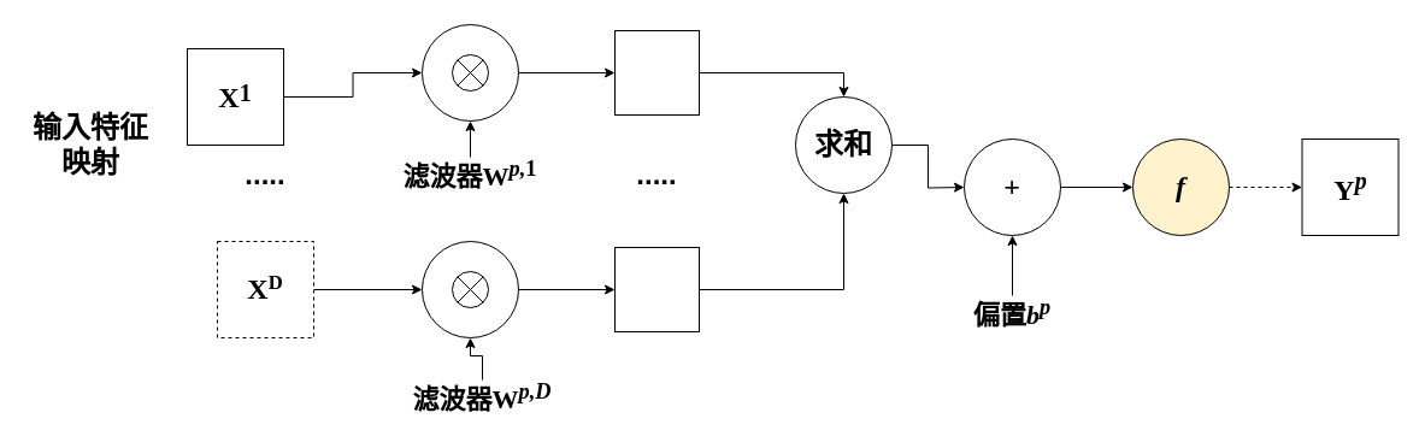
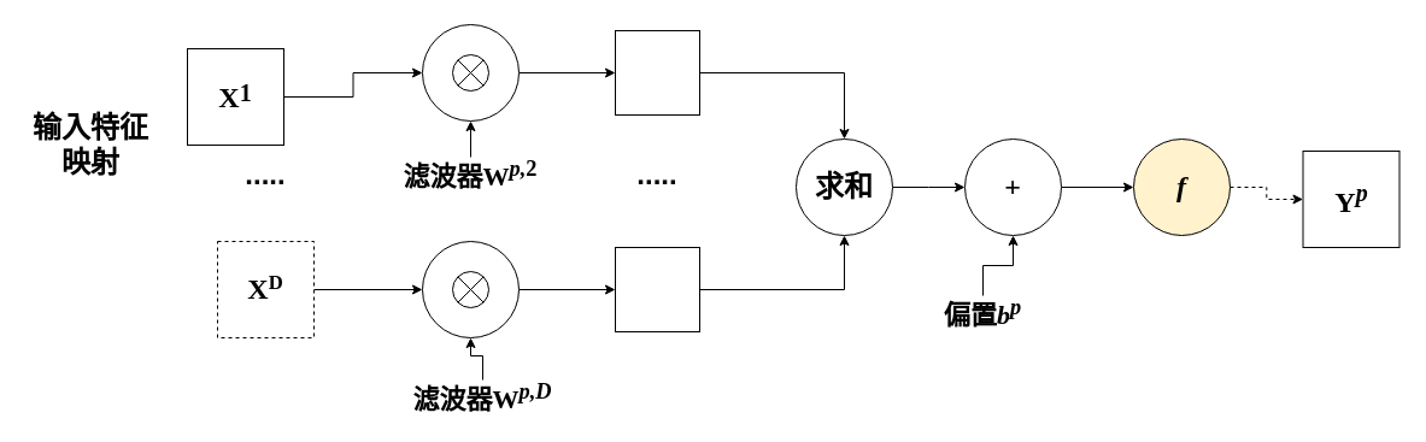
  <mxCell id="0" />
  <mxCell id="1" parent="0" />
  <mxCell id="2" style="edgeStyle=orthogonalEdgeStyle;rounded=0;orthogonalLoop=1;jettySize=auto;html=1;entryX=0;entryY=0.5;entryDx=0;entryDy=0;fontStyle=1" edge="1" parent="1" source="3" target="9"><mxGeometry relative="1" as="geometry" /></mxCell>
  <mxCell id="3" value="&lt;font face=&quot;Times New Roman&quot;&gt;&lt;font size=&quot;5&quot;&gt;X&lt;/font&gt;&lt;sup&gt;&lt;font style=&quot;font-size: 20px;&quot;&gt;1&lt;/font&gt;&lt;/sup&gt;&lt;br&gt;&lt;/font&gt;" style="whiteSpace=wrap;html=1;aspect=fixed;fontStyle=1" vertex="1" parent="1"><mxGeometry x="155" y="40" width="80" height="80" as="geometry" /></mxCell>
  <mxCell id="4" style="edgeStyle=orthogonalEdgeStyle;rounded=0;orthogonalLoop=1;jettySize=auto;html=1;fontStyle=1" edge="1" parent="1" source="5" target="12"><mxGeometry relative="1" as="geometry" /></mxCell>
  <mxCell id="5" value="&lt;font face=&quot;Times New Roman&quot;&gt;&lt;font size=&quot;5&quot;&gt;X&lt;/font&gt;&lt;span style=&quot;font-size: 20px;&quot;&gt;&lt;sup&gt;D&lt;/sup&gt;&lt;/span&gt;&lt;br&gt;&lt;/font&gt;" style="whiteSpace=wrap;html=1;aspect=fixed;fontStyle=1;dashed=1;" vertex="1" parent="1"><mxGeometry x="180" y="200" width="80" height="80" as="geometry" /></mxCell>
  <mxCell id="6" value="&lt;font style=&quot;font-size: 24px;&quot;&gt;输入特征映射&lt;/font&gt;" style="text;html=1;strokeColor=none;fillColor=none;align=center;verticalAlign=middle;whiteSpace=wrap;rounded=0;fontFamily=Times New Roman;fontStyle=1" vertex="1" parent="1"><mxGeometry x="20" y="105" width="110" height="30" as="geometry" /></mxCell>
  <mxCell id="7" value="&lt;font style=&quot;font-size: 24px;&quot;&gt;.....&lt;/font&gt;" style="text;html=1;strokeColor=none;fillColor=none;align=center;verticalAlign=middle;whiteSpace=wrap;rounded=0;fontStyle=1" vertex="1" parent="1"><mxGeometry x="190" y="130" width="60" height="30" as="geometry" /></mxCell>
  <mxCell id="8" style="edgeStyle=orthogonalEdgeStyle;rounded=0;orthogonalLoop=1;jettySize=auto;html=1;fontStyle=1" edge="1" parent="1" source="9" target="19"><mxGeometry relative="1" as="geometry" /></mxCell>
  <mxCell id="9" value="" style="ellipse;whiteSpace=wrap;html=1;aspect=fixed;fontStyle=1" vertex="1" parent="1"><mxGeometry x="350" y="20" width="80" height="80" as="geometry" /></mxCell>
  <mxCell id="10" value="" style="shape=sumEllipse;perimeter=ellipsePerimeter;whiteSpace=wrap;html=1;backgroundOutline=1;fontStyle=1" vertex="1" parent="1"><mxGeometry x="375" y="45" width="30" height="30" as="geometry" /></mxCell>
  <mxCell id="11" style="edgeStyle=orthogonalEdgeStyle;rounded=0;orthogonalLoop=1;jettySize=auto;html=1;entryX=0;entryY=0.5;entryDx=0;entryDy=0;fontStyle=1" edge="1" parent="1" source="12" target="21"><mxGeometry relative="1" as="geometry" /></mxCell>
  <mxCell id="12" value="" style="ellipse;whiteSpace=wrap;html=1;aspect=fixed;fontStyle=1" vertex="1" parent="1"><mxGeometry x="350" y="200" width="80" height="80" as="geometry" /></mxCell>
  <mxCell id="13" value="" style="shape=sumEllipse;perimeter=ellipsePerimeter;whiteSpace=wrap;html=1;backgroundOutline=1;fontStyle=1" vertex="1" parent="1"><mxGeometry x="375" y="225" width="30" height="30" as="geometry" /></mxCell>
  <mxCell id="14" style="edgeStyle=orthogonalEdgeStyle;rounded=0;orthogonalLoop=1;jettySize=auto;html=1;entryX=0.5;entryY=1;entryDx=0;entryDy=0;fontStyle=1" edge="1" parent="1" source="15" target="9"><mxGeometry relative="1" as="geometry" /></mxCell>
- <mxCell id="15" value="&lt;font face=&quot;Times New Roman&quot; style=&quot;font-size: 22px;&quot;&gt;滤波器W&lt;sup&gt;&lt;i&gt;p,&lt;/i&gt;1&lt;/sup&gt;&lt;/font&gt;" style="text;html=1;strokeColor=none;fillColor=none;align=center;verticalAlign=middle;whiteSpace=wrap;rounded=0;fontStyle=1" vertex="1" parent="1"><mxGeometry x="320" y="130" width="140" height="30" as="geometry" /></mxCell>
+ <mxCell id="15" value="&lt;font face=&quot;Times New Roman&quot; style=&quot;font-size: 22px;&quot;&gt;滤波器W&lt;sup&gt;&lt;i&gt;p,&lt;/i&gt;2&lt;/sup&gt;&lt;/font&gt;" style="text;html=1;strokeColor=none;fillColor=none;align=center;verticalAlign=middle;whiteSpace=wrap;rounded=0;fontStyle=1" vertex="1" parent="1"><mxGeometry x="320" y="130" width="140" height="30" as="geometry" /></mxCell>
  <mxCell id="16" style="edgeStyle=orthogonalEdgeStyle;rounded=0;orthogonalLoop=1;jettySize=auto;html=1;entryX=0.5;entryY=1;entryDx=0;entryDy=0;fontStyle=1" edge="1" parent="1" source="17" target="12"><mxGeometry relative="1" as="geometry" /></mxCell>
  <mxCell id="17" value="&lt;font face=&quot;Times New Roman&quot; style=&quot;font-size: 22px;&quot;&gt;滤波器W&lt;sup&gt;&lt;i&gt;p,D&lt;/i&gt;&lt;/sup&gt;&lt;/font&gt;" style="text;html=1;strokeColor=none;fillColor=none;align=center;verticalAlign=middle;whiteSpace=wrap;rounded=0;fontStyle=1" vertex="1" parent="1"><mxGeometry x="330" y="315" width="140" height="30" as="geometry" /></mxCell>
  <mxCell id="18" style="edgeStyle=orthogonalEdgeStyle;rounded=0;orthogonalLoop=1;jettySize=auto;html=1;entryX=0.5;entryY=0;entryDx=0;entryDy=0;fontStyle=1" edge="1" parent="1" source="19" target="24"><mxGeometry relative="1" as="geometry" /></mxCell>
  <mxCell id="19" value="&lt;font face=&quot;Times New Roman&quot;&gt;&lt;br&gt;&lt;/font&gt;" style="whiteSpace=wrap;html=1;aspect=fixed;fontStyle=1" vertex="1" parent="1"><mxGeometry x="510" y="25" width="70" height="70" as="geometry" /></mxCell>
  <mxCell id="20" style="edgeStyle=orthogonalEdgeStyle;rounded=0;orthogonalLoop=1;jettySize=auto;html=1;fontStyle=1" edge="1" parent="1" source="21" target="24"><mxGeometry relative="1" as="geometry"><mxPoint x="700" y="200" as="targetPoint" /></mxGeometry></mxCell>
  <mxCell id="21" value="&lt;font face=&quot;Times New Roman&quot;&gt;&lt;br&gt;&lt;/font&gt;" style="whiteSpace=wrap;html=1;aspect=fixed;fontStyle=1" vertex="1" parent="1"><mxGeometry x="510" y="205" width="70" height="70" as="geometry" /></mxCell>
  <mxCell id="22" value="&lt;font style=&quot;font-size: 24px;&quot;&gt;.....&lt;/font&gt;" style="text;html=1;strokeColor=none;fillColor=none;align=center;verticalAlign=middle;whiteSpace=wrap;rounded=0;fontStyle=1" vertex="1" parent="1"><mxGeometry x="515" y="130" width="60" height="30" as="geometry" /></mxCell>
  <mxCell id="23" style="edgeStyle=orthogonalEdgeStyle;rounded=0;orthogonalLoop=1;jettySize=auto;html=1;fontStyle=1" edge="1" parent="1" source="24"><mxGeometry relative="1" as="geometry"><mxPoint x="800" y="155" as="targetPoint" /></mxGeometry></mxCell>
- <mxCell id="24" value="&lt;font face=&quot;Times New Roman&quot; style=&quot;font-size: 24px;&quot;&gt;求和&lt;/font&gt;" style="ellipse;whiteSpace=wrap;html=1;aspect=fixed;fontStyle=1" vertex="1" parent="1"><mxGeometry x="660" y="80" width="80" height="80" as="geometry" /></mxCell>
+ <mxCell id="24" value="&lt;font face=&quot;Times New Roman&quot; style=&quot;font-size: 24px;&quot;&gt;求和&lt;/font&gt;" style="ellipse;whiteSpace=wrap;html=1;aspect=fixed;fontStyle=1" vertex="1" parent="1"><mxGeometry x="660" y="115" width="80" height="80" as="geometry" /></mxCell>
  <mxCell id="25" style="edgeStyle=orthogonalEdgeStyle;rounded=0;orthogonalLoop=1;jettySize=auto;html=1;entryX=0;entryY=0.5;entryDx=0;entryDy=0;fontStyle=1" edge="1" parent="1" source="26" target="30"><mxGeometry relative="1" as="geometry" /></mxCell>
  <mxCell id="26" value="&lt;font size=&quot;5&quot; face=&quot;Times New Roman&quot;&gt;+&lt;/font&gt;" style="ellipse;whiteSpace=wrap;html=1;aspect=fixed;fontStyle=1" vertex="1" parent="1"><mxGeometry x="800" y="115" width="80" height="80" as="geometry" /></mxCell>
  <mxCell id="27" style="edgeStyle=orthogonalEdgeStyle;rounded=0;orthogonalLoop=1;jettySize=auto;html=1;entryX=0.5;entryY=1;entryDx=0;entryDy=0;fontStyle=1" edge="1" parent="1" source="28" target="26"><mxGeometry relative="1" as="geometry" /></mxCell>
- <mxCell id="28" value="&lt;font face=&quot;Times New Roman&quot;&gt;&lt;span style=&quot;font-size: 22px;&quot;&gt;偏置&lt;i&gt;b&lt;sup&gt;p&lt;/sup&gt;&lt;/i&gt;&lt;/span&gt;&lt;/font&gt;" style="text;html=1;strokeColor=none;fillColor=none;align=center;verticalAlign=middle;whiteSpace=wrap;rounded=0;fontStyle=1" vertex="1" parent="1"><mxGeometry x="770" y="245" width="140" height="30" as="geometry" /></mxCell>
+ <mxCell id="28" value="&lt;font face=&quot;Times New Roman&quot;&gt;&lt;span style=&quot;font-size: 22px;&quot;&gt;偏置&lt;i&gt;b&lt;sup&gt;p&lt;/sup&gt;&lt;/i&gt;&lt;/span&gt;&lt;/font&gt;" style="text;html=1;strokeColor=none;fillColor=none;align=center;verticalAlign=middle;whiteSpace=wrap;rounded=0;fontStyle=1" vertex="1" parent="1"><mxGeometry x="745" y="245" width="140" height="30" as="geometry" /></mxCell>
  <mxCell id="29" style="edgeStyle=orthogonalEdgeStyle;rounded=0;orthogonalLoop=1;jettySize=auto;html=1;entryX=0;entryY=0.5;entryDx=0;entryDy=0;fontStyle=1;dashed=1;" edge="1" parent="1" source="30" target="31"><mxGeometry relative="1" as="geometry" /></mxCell>
  <mxCell id="30" value="&lt;font size=&quot;5&quot; face=&quot;Times New Roman&quot;&gt;&lt;i&gt;f&lt;/i&gt;&lt;/font&gt;" style="ellipse;whiteSpace=wrap;html=1;aspect=fixed;fontStyle=1;fillColor=#fff2cc;" vertex="1" parent="1"><mxGeometry x="940" y="115" width="80" height="80" as="geometry" /></mxCell>
- <mxCell id="31" value="&lt;font face=&quot;Times New Roman&quot;&gt;&lt;font size=&quot;5&quot;&gt;Y&lt;sup&gt;&lt;i&gt;p&lt;/i&gt;&lt;/sup&gt;&lt;/font&gt;&lt;br&gt;&lt;/font&gt;" style="whiteSpace=wrap;html=1;aspect=fixed;fontStyle=1" vertex="1" parent="1"><mxGeometry x="1080.5" y="115" width="80" height="80" as="geometry" /></mxCell>
+ <mxCell id="31" value="&lt;font face=&quot;Times New Roman&quot;&gt;&lt;font size=&quot;5&quot;&gt;Y&lt;sup&gt;&lt;i&gt;p&lt;/i&gt;&lt;/sup&gt;&lt;/font&gt;&lt;br&gt;&lt;/font&gt;" style="whiteSpace=wrap;html=1;aspect=fixed;fontStyle=1" vertex="1" parent="1"><mxGeometry x="1080.5" y="125" width="80" height="80" as="geometry" /></mxCell>
